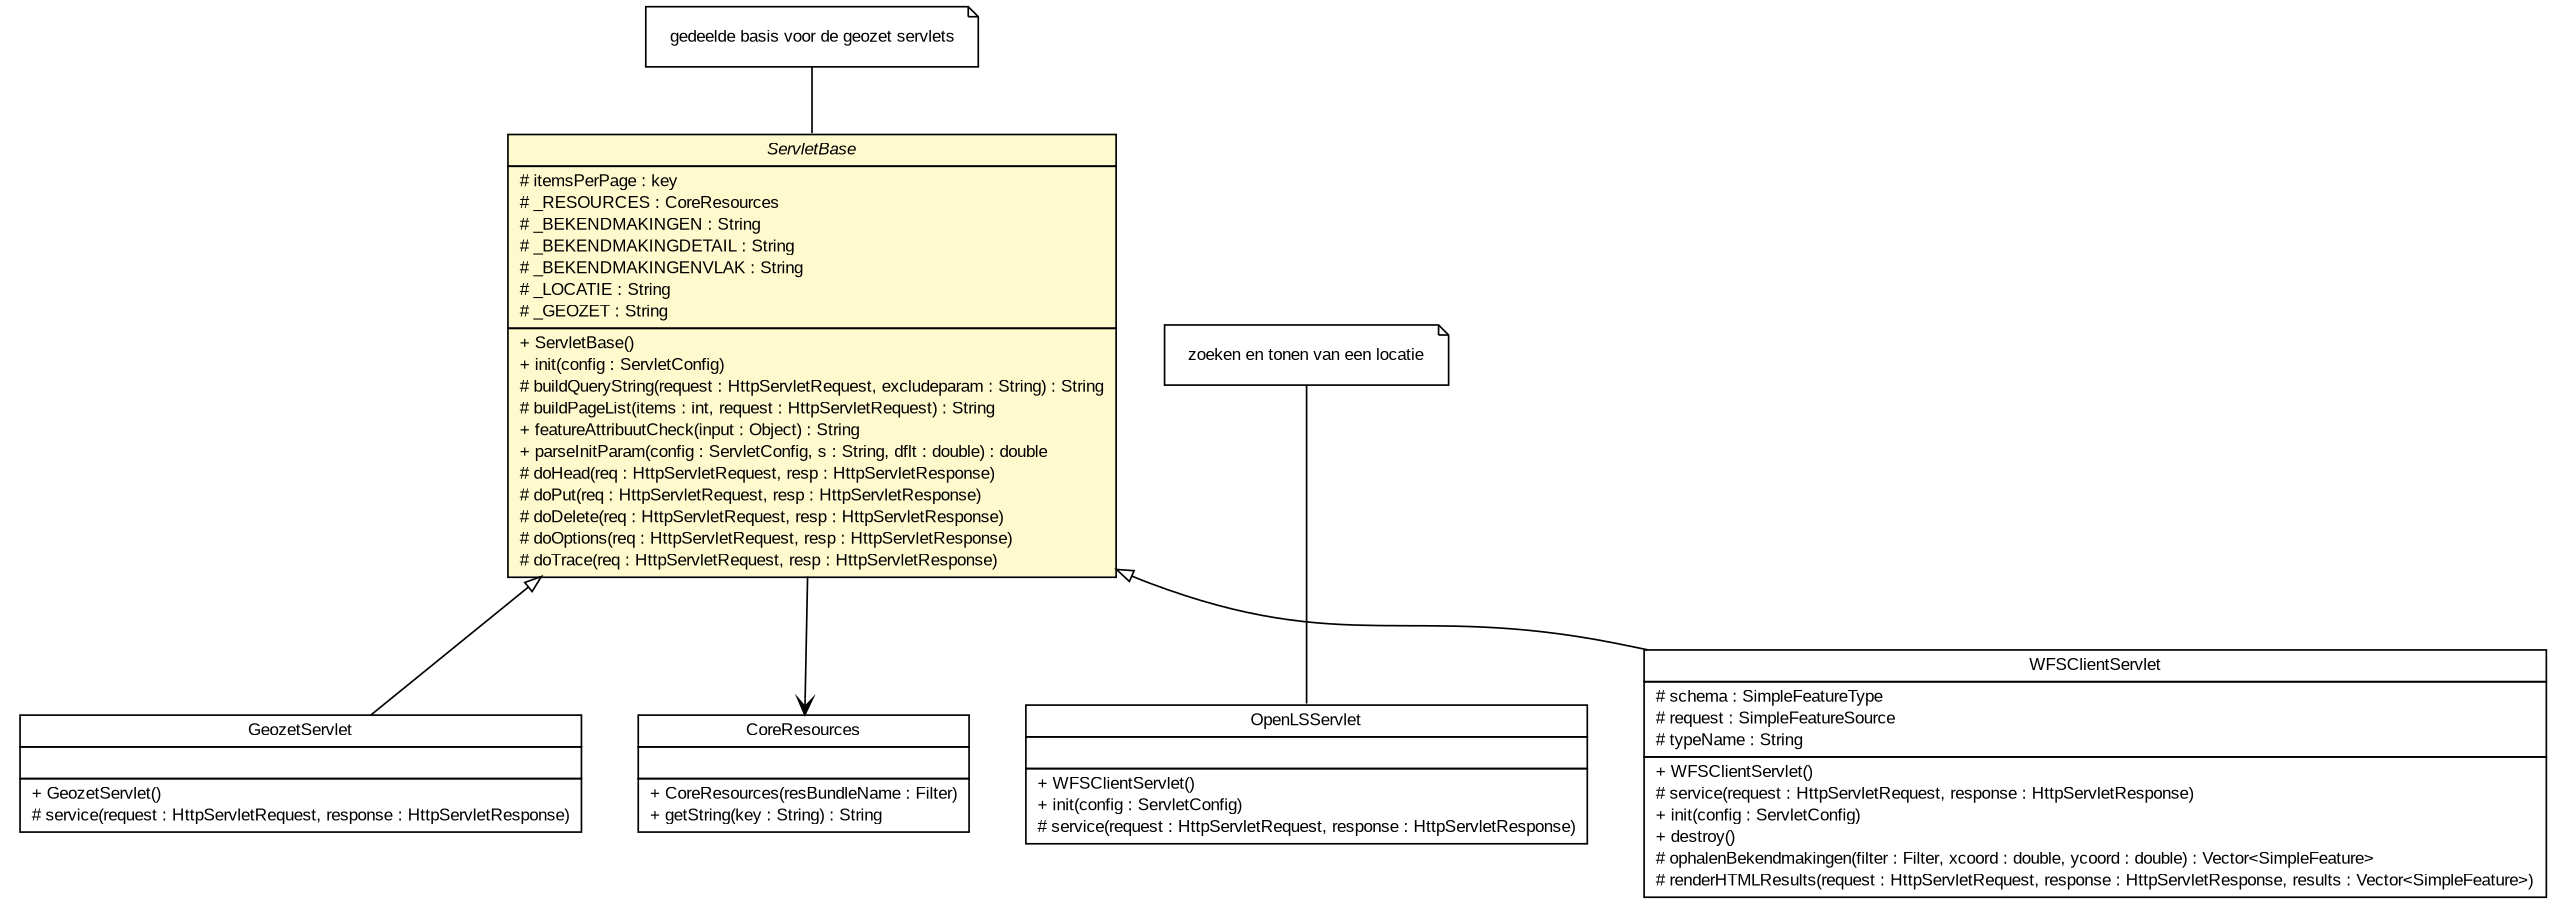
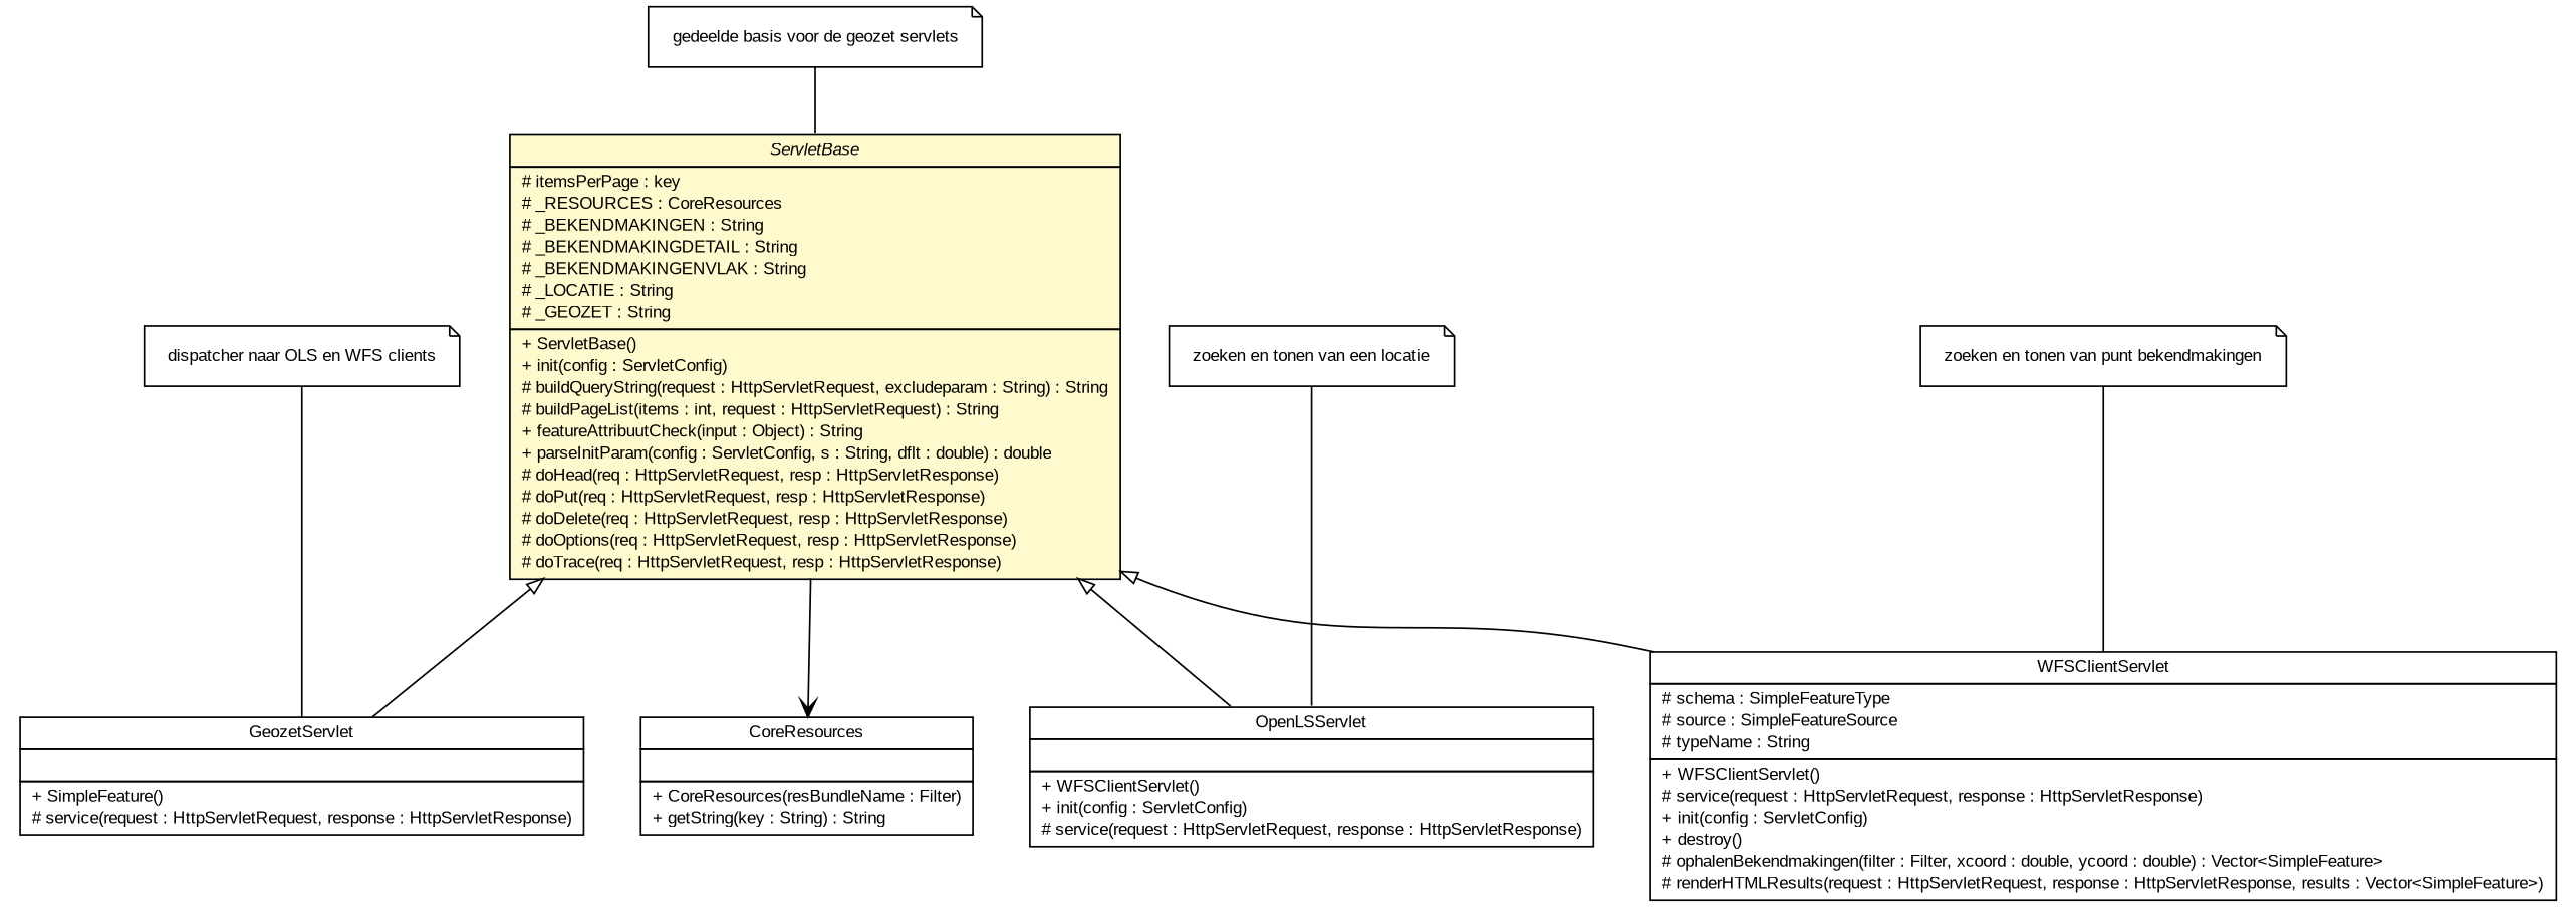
  digraph {
    nodesep=0.25
    ranksep=0.5
    node [fontcolor=black fontname=arial fontsize=10.0 shape=plaintext]
    edge [arrowhead=none fontname=arial fontsize=10 headport=p labelfontname=arial labelfontsize=10]
    n1 [label=<<table title="nl.geozet.common.ServletBase" border="0" cellborder="1" cellspacing="0" cellpadding="2" port="p" bgcolor="lemonChiffon" href="./ServletBase.html"> 		<tr><td><table border="0" cellspacing="0" cellpadding="1"> <tr><td align="center" balign="center"><font face="arial italic"> ServletBase </font></td></tr> 		</table></td></tr> 		<tr><td><table border="0" cellspacing="0" cellpadding="1"> <tr><td align="left" balign="left"> # itemsPerPage : key </td></tr> <tr><td align="left" balign="left"> # _RESOURCES : CoreResources </td></tr> <tr><td align="left" balign="left"> # _BEKENDMAKINGEN : String </td></tr> <tr><td align="left" balign="left"> # _BEKENDMAKINGDETAIL : String </td></tr> <tr><td align="left" balign="left"> # _BEKENDMAKINGENVLAK : String </td></tr> <tr><td align="left" balign="left"> # _LOCATIE : String </td></tr> <tr><td align="left" balign="left"> # _GEOZET : String </td></tr> 		</table></td></tr> 		<tr><td><table border="0" cellspacing="0" cellpadding="1"> <tr><td align="left" balign="left"> + ServletBase() </td></tr> <tr><td align="left" balign="left"> + init(config : ServletConfig) </td></tr> <tr><td align="left" balign="left"> # buildQueryString(request : HttpServletRequest, excludeparam : String) : String </td></tr> <tr><td align="left" balign="left"> # buildPageList(items : int, request : HttpServletRequest) : String </td></tr> <tr><td align="left" balign="left"> + featureAttribuutCheck(input : Object) : String </td></tr> <tr><td align="left" balign="left"> + parseInitParam(config : ServletConfig, s : String, dflt : double) : double </td></tr> <tr><td align="left" balign="left"> # doHead(req : HttpServletRequest, resp : HttpServletResponse) </td></tr> <tr><td align="left" balign="left"> # doPut(req : HttpServletRequest, resp : HttpServletResponse) </td></tr> <tr><td align="left" balign="left"> # doDelete(req : HttpServletRequest, resp : HttpServletResponse) </td></tr> <tr><td align="left" balign="left"> # doOptions(req : HttpServletRequest, resp : HttpServletResponse) </td></tr> <tr><td align="left" balign="left"> # doTrace(req : HttpServletRequest, resp : HttpServletResponse) </td></tr> 		</table></td></tr> 		</table>>]
    n2 [label=<<table title="nl.geozet.common.CoreResources" border="0" cellborder="1" cellspacing="0" cellpadding="2" port="p" href="./CoreResources.html"> 		<tr><td><table border="0" cellspacing="0" cellpadding="1"> <tr><td align="center" balign="center"> CoreResources </td></tr> 		</table></td></tr> 		<tr><td><table border="0" cellspacing="0" cellpadding="1"> <tr><td align="left" balign="left">  </td></tr> 		</table></td></tr> 		<tr><td><table border="0" cellspacing="0" cellpadding="1"> <tr><td align="left" balign="left"> + CoreResources(resBundleName : Filter) </td></tr> <tr><td align="left" balign="left"> + getString(key : String) : String </td></tr> 		</table></td></tr> 		</table>>]
-   n3 [label=<<table title="nl.geozet.GeozetServlet" border="0" cellborder="1" cellspacing="0" cellpadding="2" port="p" href="../GeozetServlet.html"> 		<tr><td><table border="0" cellspacing="0" cellpadding="1"> <tr><td align="center" balign="center"> GeozetServlet </td></tr> 		</table></td></tr> 		<tr><td><table border="0" cellspacing="0" cellpadding="1"> <tr><td align="left" balign="left">  </td></tr> 		</table></td></tr> 		<tr><td><table border="0" cellspacing="0" cellpadding="1"> <tr><td align="left" balign="left"> + GeozetServlet() </td></tr> <tr><td align="left" balign="left"> # service(request : HttpServletRequest, response : HttpServletResponse) </td></tr> 		</table></td></tr> 		</table>>]
+   n3 [label=<<table title="nl.geozet.GeozetServlet" border="0" cellborder="1" cellspacing="0" cellpadding="2" port="p" href="../GeozetServlet.html"> 		<tr><td><table border="0" cellspacing="0" cellpadding="1"> <tr><td align="center" balign="center"> GeozetServlet </td></tr> 		</table></td></tr> 		<tr><td><table border="0" cellspacing="0" cellpadding="1"> <tr><td align="left" balign="left">  </td></tr> 		</table></td></tr> 		<tr><td><table border="0" cellspacing="0" cellpadding="1"> <tr><td align="left" balign="left"> + SimpleFeature() </td></tr> <tr><td align="left" balign="left"> # service(request : HttpServletRequest, response : HttpServletResponse) </td></tr> 		</table></td></tr> 		</table>>]
    n4 [label=<<table title="nl.geozet.openls.servlet.OpenLSServlet" border="0" cellborder="1" cellspacing="0" cellpadding="2" port="p" href="../openls/servlet/OpenLSServlet.html"> 		<tr><td><table border="0" cellspacing="0" cellpadding="1"> <tr><td align="center" balign="center"> OpenLSServlet </td></tr> 		</table></td></tr> 		<tr><td><table border="0" cellspacing="0" cellpadding="1"> <tr><td align="left" balign="left">  </td></tr> 		</table></td></tr> 		<tr><td><table border="0" cellspacing="0" cellpadding="1"> <tr><td align="left" balign="left"> + WFSClientServlet() </td></tr> <tr><td align="left" balign="left"> + init(config : ServletConfig) </td></tr> <tr><td align="left" balign="left"> # service(request : HttpServletRequest, response : HttpServletResponse) </td></tr> 		</table></td></tr> 		</table>>]
-   n5 [label=<<table title="nl.geozet.wfs.WFSClientServlet" border="0" cellborder="1" cellspacing="0" cellpadding="2" port="p" href="../wfs/WFSClientServlet.html"> 		<tr><td><table border="0" cellspacing="0" cellpadding="1"> <tr><td align="center" balign="center"> WFSClientServlet </td></tr> 		</table></td></tr> 		<tr><td><table border="0" cellspacing="0" cellpadding="1"> <tr><td align="left" balign="left"> # schema : SimpleFeatureType </td></tr> <tr><td align="left" balign="left"> # request : SimpleFeatureSource </td></tr> <tr><td align="left" balign="left"> # typeName : String </td></tr> 		</table></td></tr> 		<tr><td><table border="0" cellspacing="0" cellpadding="1"> <tr><td align="left" balign="left"> + WFSClientServlet() </td></tr> <tr><td align="left" balign="left"> # service(request : HttpServletRequest, response : HttpServletResponse) </td></tr> <tr><td align="left" balign="left"> + init(config : ServletConfig) </td></tr> <tr><td align="left" balign="left"> + destroy() </td></tr> <tr><td align="left" balign="left"> # ophalenBekendmakingen(filter : Filter, xcoord : double, ycoord : double) : Vector&lt;SimpleFeature&gt; </td></tr> <tr><td align="left" balign="left"> # renderHTMLResults(request : HttpServletRequest, response : HttpServletResponse, results : Vector&lt;SimpleFeature&gt;) </td></tr> 		</table></td></tr> 		</table>>]
+   n5 [label=<<table title="nl.geozet.wfs.WFSClientServlet" border="0" cellborder="1" cellspacing="0" cellpadding="2" port="p" href="../wfs/WFSClientServlet.html"> 		<tr><td><table border="0" cellspacing="0" cellpadding="1"> <tr><td align="center" balign="center"> WFSClientServlet </td></tr> 		</table></td></tr> 		<tr><td><table border="0" cellspacing="0" cellpadding="1"> <tr><td align="left" balign="left"> # schema : SimpleFeatureType </td></tr> <tr><td align="left" balign="left"> # source : SimpleFeatureSource </td></tr> <tr><td align="left" balign="left"> # typeName : String </td></tr> 		</table></td></tr> 		<tr><td><table border="0" cellspacing="0" cellpadding="1"> <tr><td align="left" balign="left"> + WFSClientServlet() </td></tr> <tr><td align="left" balign="left"> # service(request : HttpServletRequest, response : HttpServletResponse) </td></tr> <tr><td align="left" balign="left"> + init(config : ServletConfig) </td></tr> <tr><td align="left" balign="left"> + destroy() </td></tr> <tr><td align="left" balign="left"> # ophalenBekendmakingen(filter : Filter, xcoord : double, ycoord : double) : Vector&lt;SimpleFeature&gt; </td></tr> <tr><td align="left" balign="left"> # renderHTMLResults(request : HttpServletRequest, response : HttpServletResponse, results : Vector&lt;SimpleFeature&gt;) </td></tr> 		</table></td></tr> 		</table>>]
    n6 [label=<<table title="nl.geozet.common.ServletBase" border="0" cellborder="0" cellspacing="0" cellpadding="2" port="p" href="./ServletBase.html"> 		<tr><td><table border="0" cellspacing="0" cellpadding="1"> <tr><td align="left" balign="left"> gedeelde basis voor de geozet servlets </td></tr> 		</table></td></tr> 		</table>> shape=note]
+   n7 [label=<<table title="nl.geozet.GeozetServlet" border="0" cellborder="0" cellspacing="0" cellpadding="2" port="p" href="../GeozetServlet.html"> 		<tr><td><table border="0" cellspacing="0" cellpadding="1"> <tr><td align="left" balign="left"> dispatcher naar OLS en WFS clients </td></tr> 		</table></td></tr> 		</table>> shape=note]
    n8 [label=<<table title="nl.geozet.openls.servlet.OpenLSServlet" border="0" cellborder="0" cellspacing="0" cellpadding="2" port="p" href="../openls/servlet/OpenLSServlet.html"> 		<tr><td><table border="0" cellspacing="0" cellpadding="1"> <tr><td align="left" balign="left"> zoeken en tonen van een locatie </td></tr> 		</table></td></tr> 		</table>> shape=note]
+   n9 [label=<<table title="nl.geozet.wfs.WFSClientServlet" border="0" cellborder="0" cellspacing="0" cellpadding="2" port="p" href="../wfs/WFSClientServlet.html"> 		<tr><td><table border="0" cellspacing="0" cellpadding="1"> <tr><td align="left" balign="left"> zoeken en tonen van punt bekendmakingen </td></tr> 		</table></td></tr> 		</table>> shape=note]
    n1 -> n2 [arrowhead=open color=black fontcolor=black fontsize=10.0 tailport=p]
    n1 -> n3 [arrowtail=empty dir=back tailport=p arrowhead=""]
+   n1 -> n4 [arrowtail=empty dir=back tailport=p arrowhead=""]
    n1 -> n5 [arrowtail=empty dir=back tailport=p arrowhead=""]
    n6 -> n1
+   n7 -> n3
    n8 -> n4
+   n9 -> n5
  }
